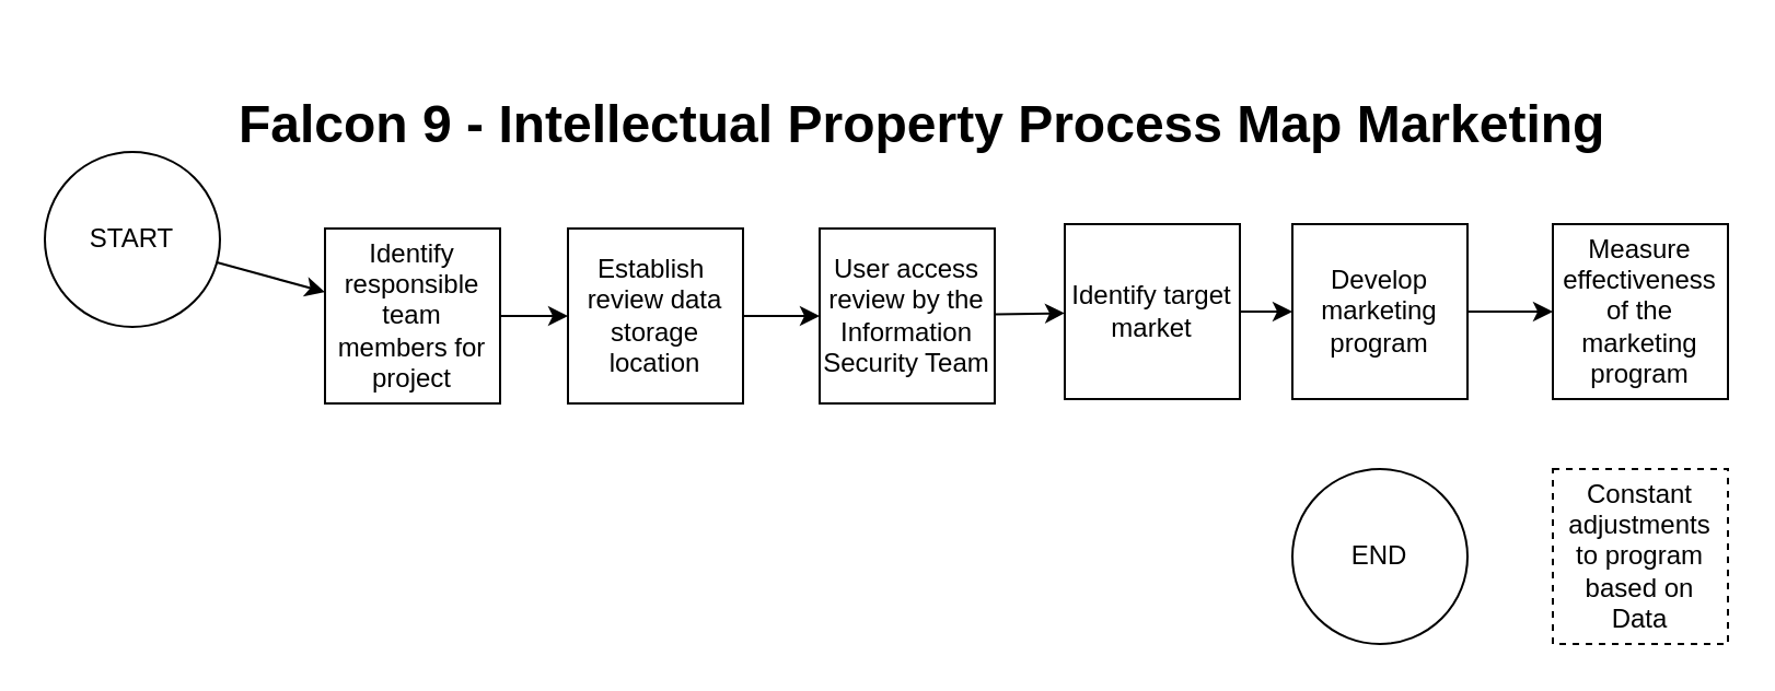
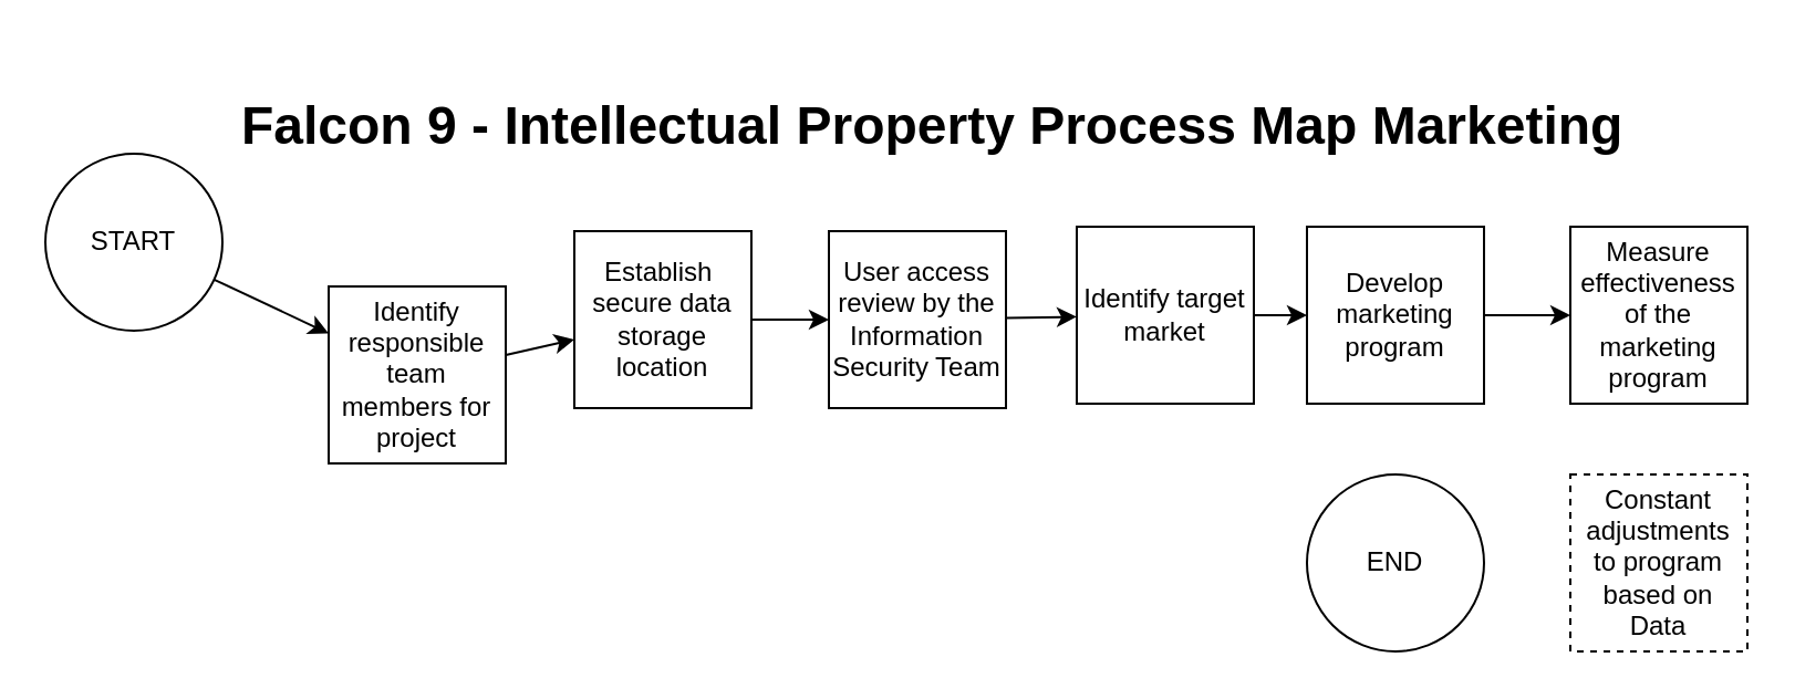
  <mxCell id="0" />
  <mxCell id="1" parent="0" />
  <mxCell id="2" value="&lt;h1 style=&quot;color: rgb(240 , 240 , 240) ; font-family: &amp;#34;helvetica&amp;#34; ; font-style: normal ; letter-spacing: normal ; text-align: left ; text-indent: 0px ; text-transform: none ; word-spacing: 0px&quot;&gt;&lt;font color=&quot;#000000&quot; style=&quot;background-color: rgb(255 , 255 , 255)&quot;&gt;Falcon 9 - Intellectual Property Process Map Marketing&lt;/font&gt;&lt;/h1&gt;" style="text;whiteSpace=wrap;html=1;" parent="1" vertex="1"><mxGeometry x="107" y="20" width="642" height="74" as="geometry" /></mxCell>
  <mxCell id="3" value="" style="edgeStyle=none;html=1;strokeColor=#000000;" parent="1" source="4" target="6" edge="1"><mxGeometry relative="1" as="geometry" /></mxCell>
  <mxCell id="4" value="START" style="ellipse;whiteSpace=wrap;html=1;aspect=fixed;" parent="1" vertex="1"><mxGeometry x="20" y="69" width="80" height="80" as="geometry" /></mxCell>
  <mxCell id="5" value="" style="edgeStyle=none;html=1;strokeColor=#000000;" parent="1" source="6" target="8" edge="1"><mxGeometry relative="1" as="geometry" /></mxCell>
- <mxCell id="6" value="Identify responsible team members for project" style="whiteSpace=wrap;html=1;aspect=fixed;" parent="1" vertex="1"><mxGeometry x="148" y="104" width="80" height="80" as="geometry" /></mxCell>
+ <mxCell id="6" value="Identify responsible team members for project" style="whiteSpace=wrap;html=1;aspect=fixed;" parent="1" vertex="1"><mxGeometry x="148" y="129" width="80" height="80" as="geometry" /></mxCell>
  <mxCell id="7" value="" style="edgeStyle=none;html=1;strokeColor=#000000;" parent="1" source="8" target="10" edge="1"><mxGeometry relative="1" as="geometry" /></mxCell>
- <mxCell id="8" value="Establish&amp;nbsp; review data storage location" style="whiteSpace=wrap;html=1;aspect=fixed;" parent="1" vertex="1"><mxGeometry x="259" y="104" width="80" height="80" as="geometry" /></mxCell>
+ <mxCell id="8" value="Establish&amp;nbsp; secure data storage location" style="whiteSpace=wrap;html=1;aspect=fixed;" parent="1" vertex="1"><mxGeometry x="259" y="104" width="80" height="80" as="geometry" /></mxCell>
  <mxCell id="9" value="" style="edgeStyle=none;html=1;strokeColor=#000000;" parent="1" source="10" target="12" edge="1"><mxGeometry relative="1" as="geometry" /></mxCell>
  <mxCell id="10" value="User access review by the Information Security Team" style="whiteSpace=wrap;html=1;aspect=fixed;" parent="1" vertex="1"><mxGeometry x="374" y="104" width="80" height="80" as="geometry" /></mxCell>
  <mxCell id="11" value="" style="edgeStyle=none;html=1;strokeColor=#000000;" parent="1" source="12" target="14" edge="1"><mxGeometry relative="1" as="geometry" /></mxCell>
  <mxCell id="12" value="Identify target market" style="whiteSpace=wrap;html=1;aspect=fixed;" parent="1" vertex="1"><mxGeometry x="486" y="102" width="80" height="80" as="geometry" /></mxCell>
  <mxCell id="13" value="" style="edgeStyle=none;html=1;strokeColor=#000000;" parent="1" source="14" target="15" edge="1"><mxGeometry relative="1" as="geometry" /></mxCell>
  <mxCell id="14" value="Develop marketing program" style="whiteSpace=wrap;html=1;aspect=fixed;" parent="1" vertex="1"><mxGeometry x="590" y="102" width="80" height="80" as="geometry" /></mxCell>
  <mxCell id="15" value="Measure effectiveness of the marketing program" style="whiteSpace=wrap;html=1;aspect=fixed;" parent="1" vertex="1"><mxGeometry x="709" y="102" width="80" height="80" as="geometry" /></mxCell>
  <mxCell id="16" value="Constant adjustments to program based on Data" style="whiteSpace=wrap;html=1;aspect=fixed;dashed=1;" parent="1" vertex="1"><mxGeometry x="709" y="214" width="80" height="80" as="geometry" /></mxCell>
  <mxCell id="17" value="END" style="ellipse;whiteSpace=wrap;html=1;aspect=fixed;" parent="1" vertex="1"><mxGeometry x="590" y="214" width="80" height="80" as="geometry" /></mxCell>
